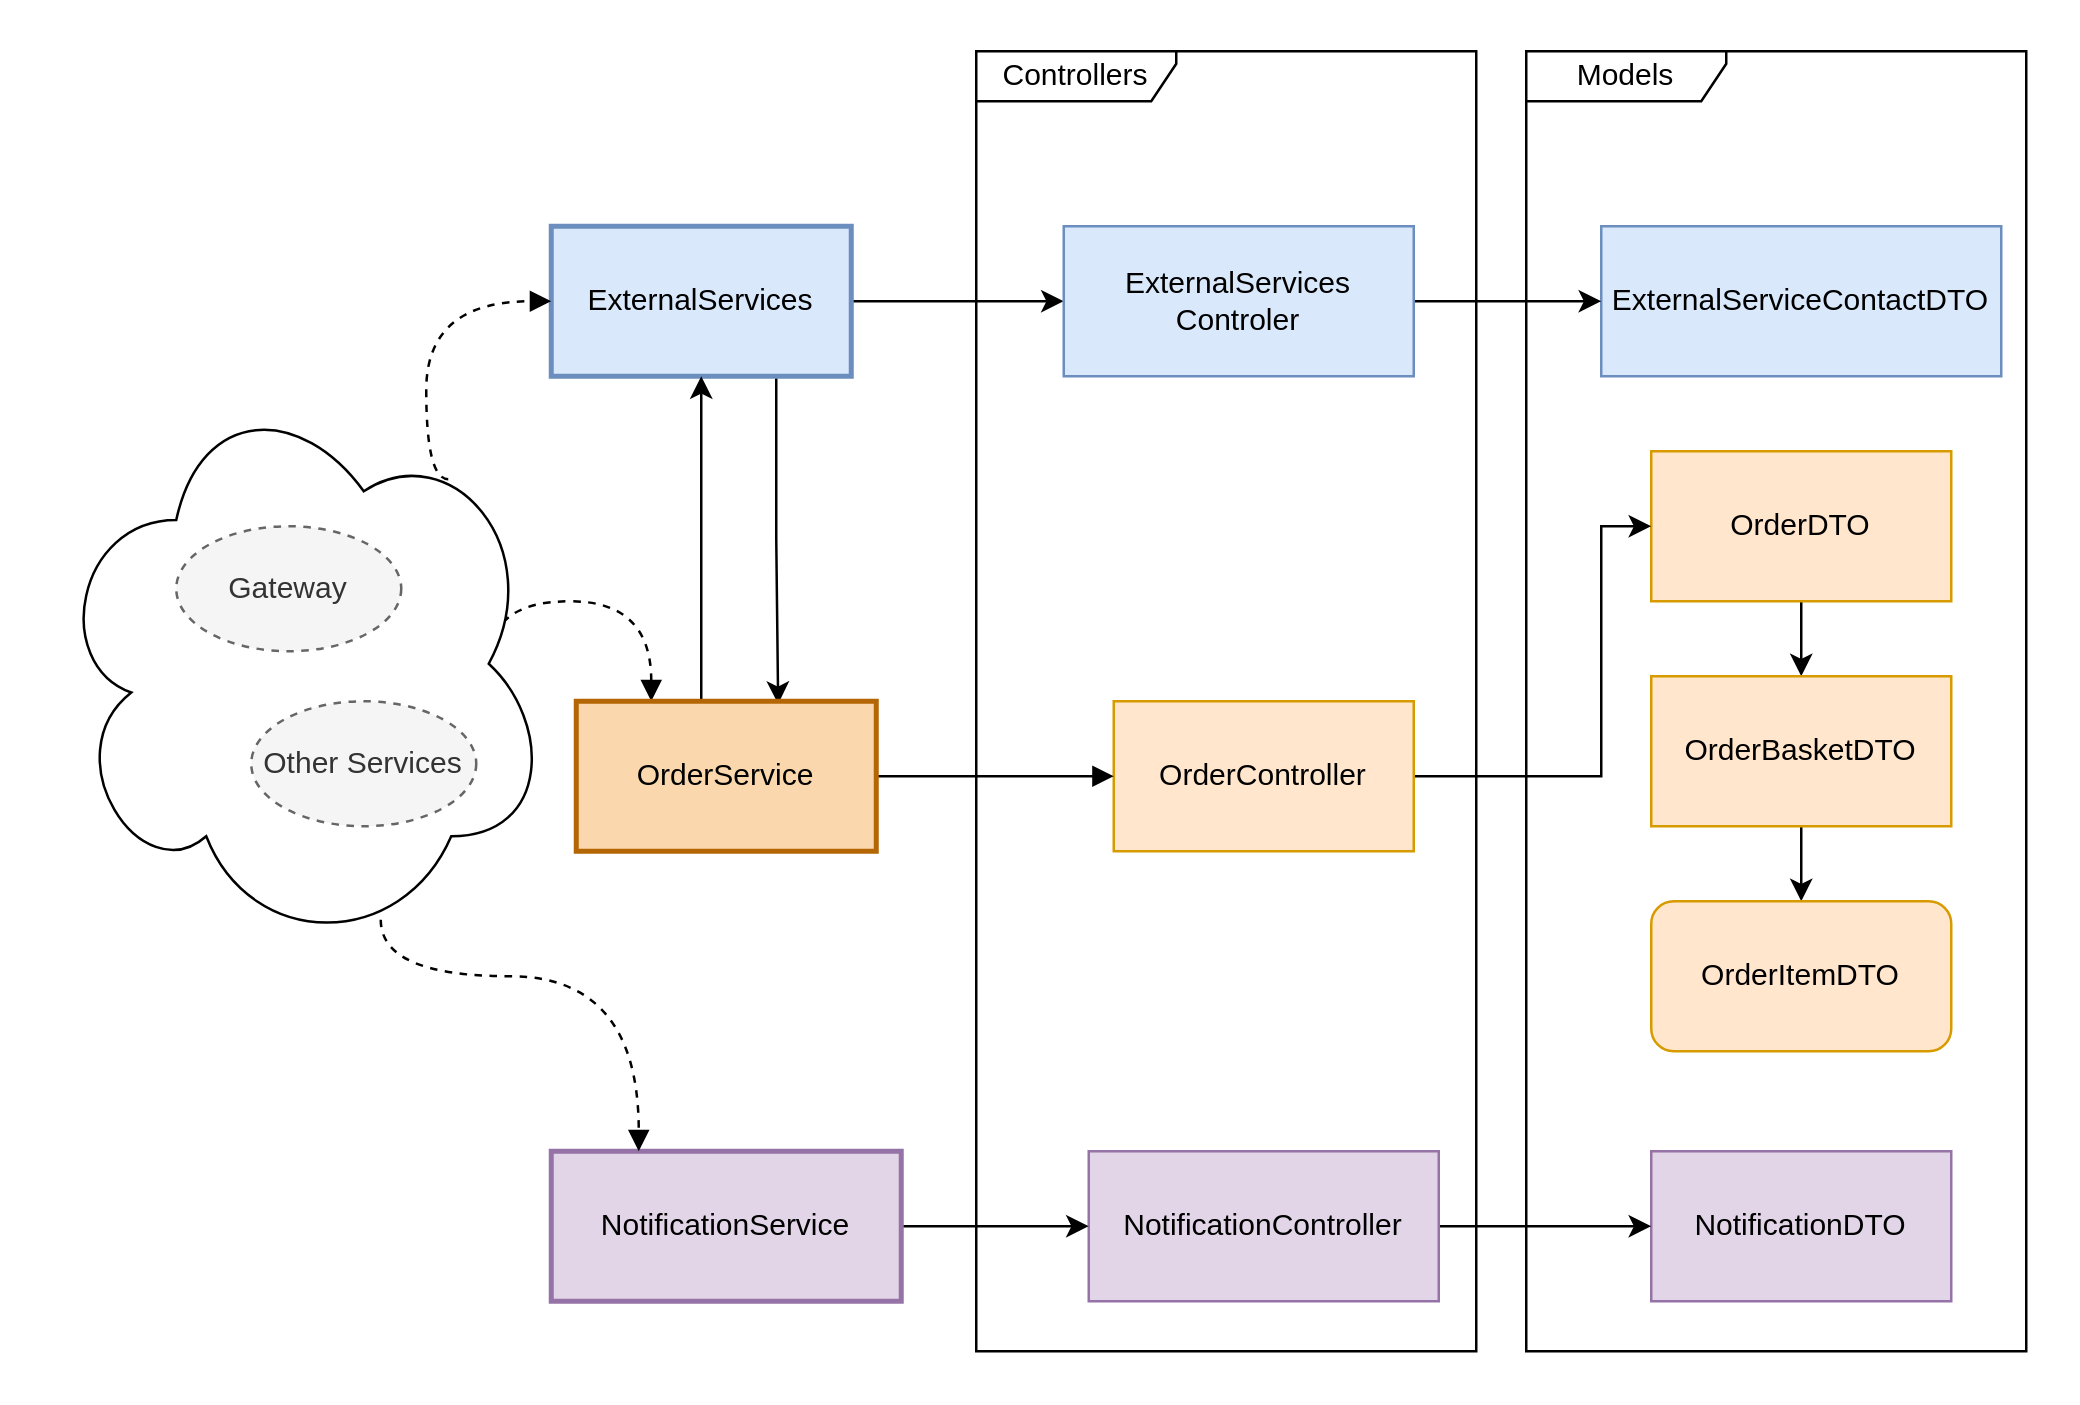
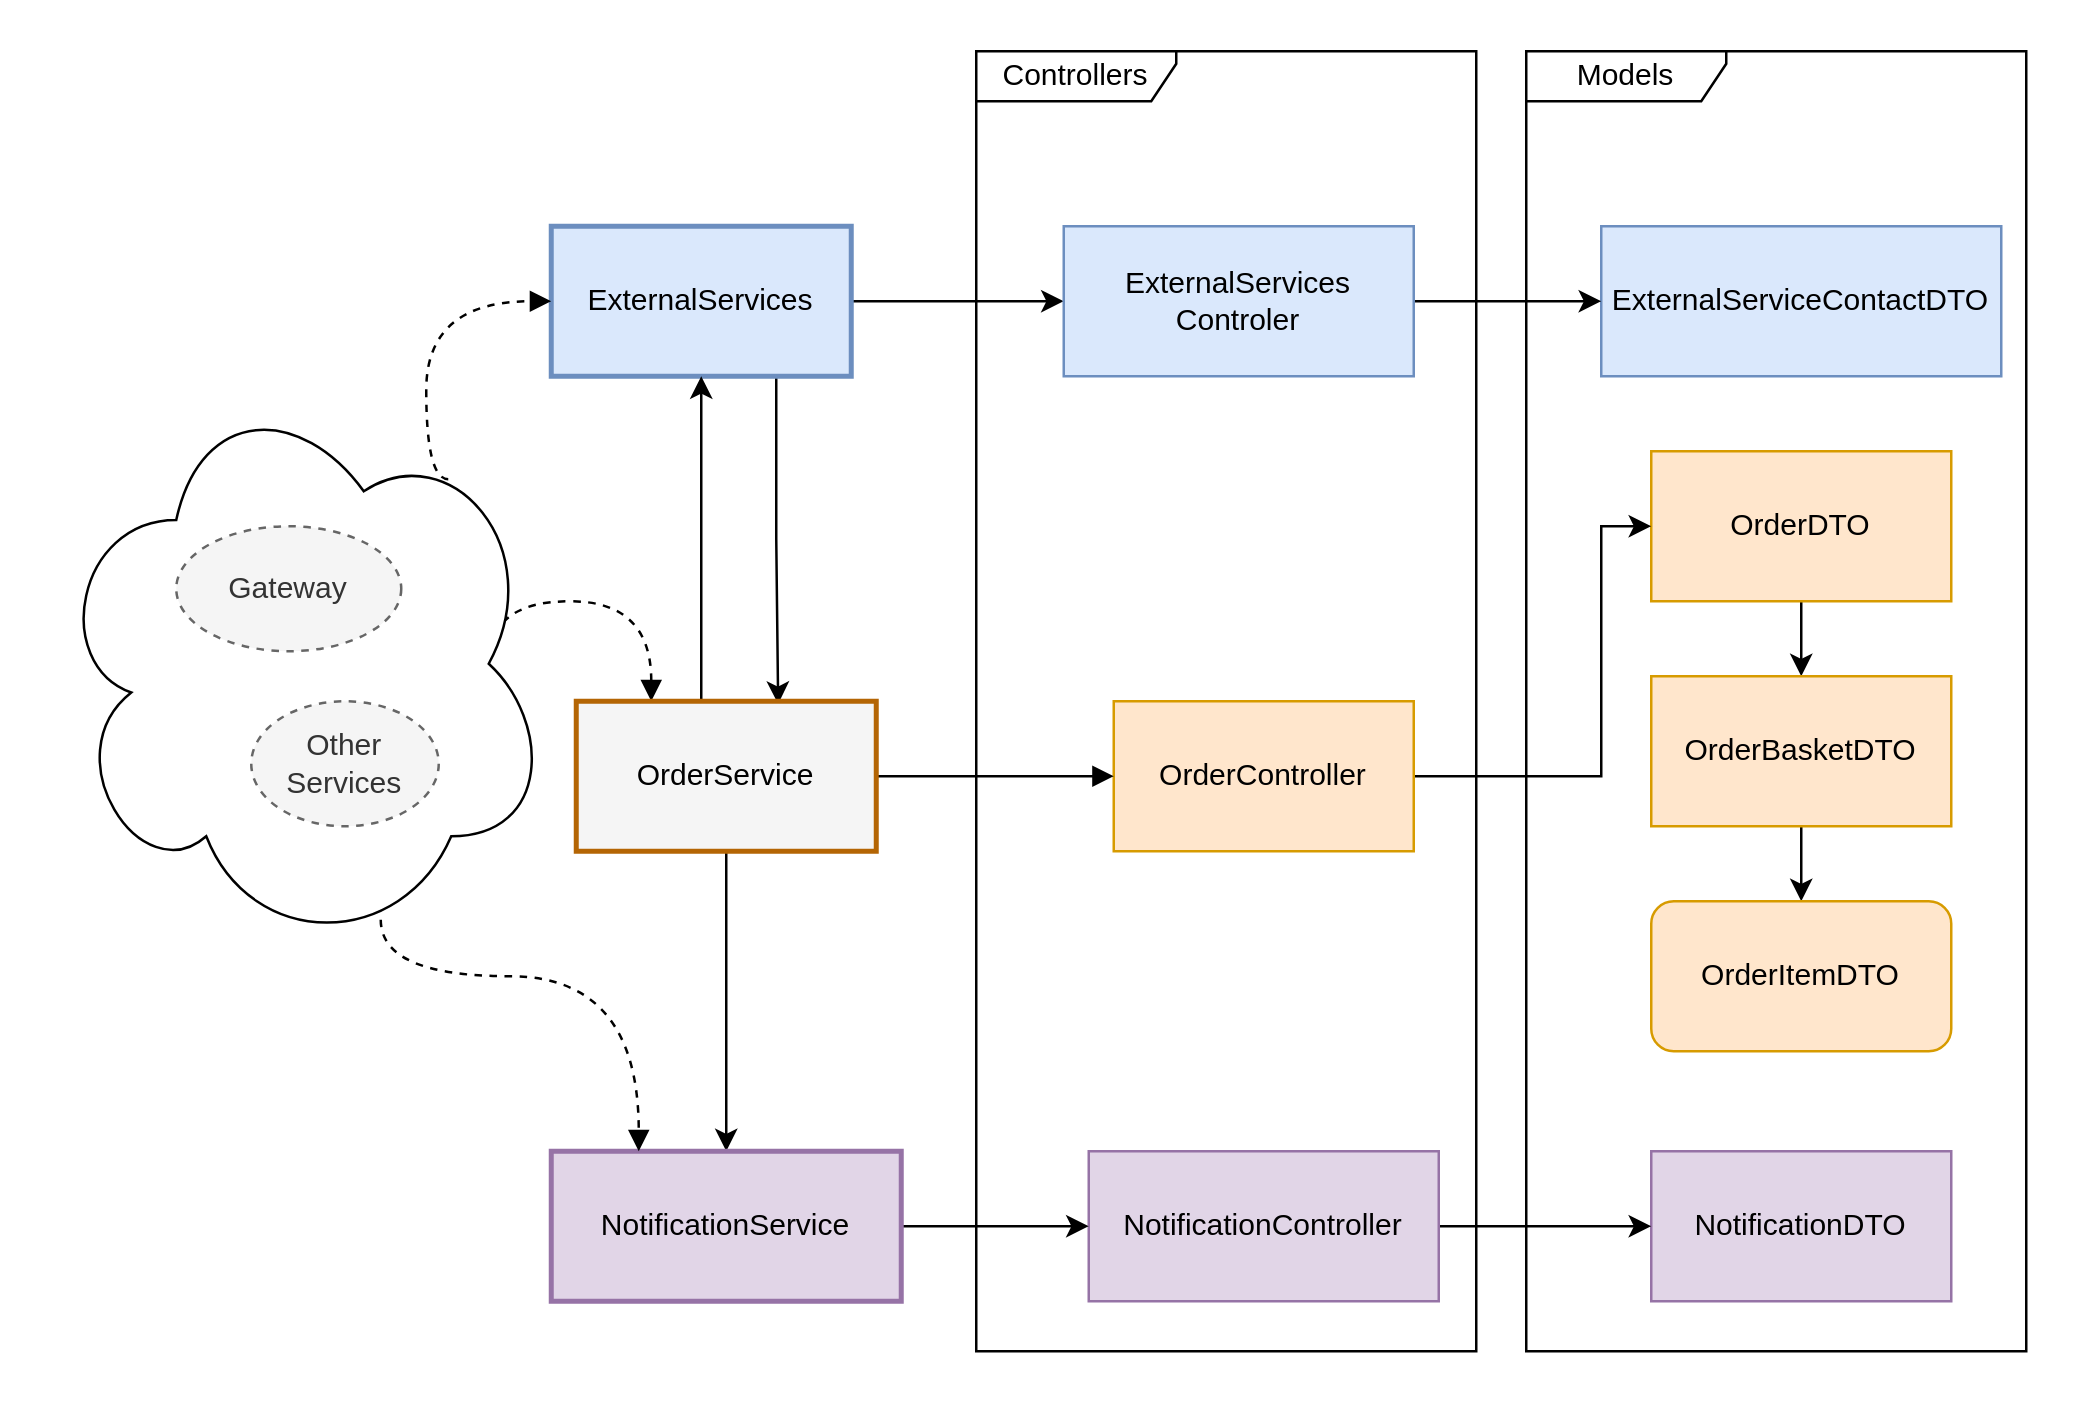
  <mxCell id="0" />
  <mxCell id="1" parent="0" />
  <mxCell id="2" style="edgeStyle=orthogonalEdgeStyle;rounded=0;orthogonalLoop=1;jettySize=auto;html=1;dashed=1;curved=1;endArrow=block;endFill=1;exitX=0.875;exitY=0.5;exitDx=0;exitDy=0;exitPerimeter=0;" parent="1" source="3" target="24" edge="1"><mxGeometry relative="1" as="geometry"><Array as="points"><mxPoint x="195" y="240" /><mxPoint x="260" y="240" /></Array></mxGeometry></mxCell>
  <mxCell id="3" value="" style="ellipse;shape=cloud;whiteSpace=wrap;html=1;" parent="1" vertex="1"><mxGeometry y="150" width="200" height="230" as="geometry" x="20" /></mxCell>
  <mxCell id="4" style="edgeStyle=orthogonalEdgeStyle;rounded=0;orthogonalLoop=1;jettySize=auto;html=1;exitX=1;exitY=0.5;exitDx=0;exitDy=0;entryX=0;entryY=0.5;entryDx=0;entryDy=0;" edge="1" parent="1" source="6" target="18"><mxGeometry relative="1" as="geometry" /></mxCell>
  <mxCell id="5" style="edgeStyle=orthogonalEdgeStyle;rounded=0;orthogonalLoop=1;jettySize=auto;html=1;exitX=0.75;exitY=1;exitDx=0;exitDy=0;entryX=0.673;entryY=0.018;entryDx=0;entryDy=0;entryPerimeter=0;" edge="1" parent="1" source="6" target="24"><mxGeometry relative="1" as="geometry"><mxPoint x="309.588" y="270" as="targetPoint" /></mxGeometry></mxCell>
  <mxCell id="6" value="ExternalServices" style="html=1;whiteSpace=wrap;fillColor=#dae8fc;strokeColor=#6c8ebf;strokeWidth=2;" parent="1" vertex="1"><mxGeometry x="220" y="90" width="120" height="60" as="geometry" /></mxCell>
  <mxCell id="7" style="edgeStyle=orthogonalEdgeStyle;rounded=0;orthogonalLoop=1;jettySize=auto;html=1;exitX=0.5;exitY=1;exitDx=0;exitDy=0;entryX=0.5;entryY=0;entryDx=0;entryDy=0;" edge="1" parent="1" source="8" target="26"><mxGeometry relative="1" as="geometry" /></mxCell>
  <mxCell id="8" value="OrderDTO" style="html=1;whiteSpace=wrap;fillColor=#ffe6cc;strokeColor=#d79b00;" parent="1" vertex="1"><mxGeometry x="660" y="180" width="120" height="60" as="geometry" /></mxCell>
  <mxCell id="9" value="ExternalServiceContactDTO" style="html=1;whiteSpace=wrap;fillColor=#dae8fc;strokeColor=#6c8ebf;" parent="1" vertex="1"><mxGeometry x="640" y="90" width="160" height="60" as="geometry" /></mxCell>
  <mxCell id="10" value="NotificationDTO" style="html=1;whiteSpace=wrap;fillColor=#e1d5e7;strokeColor=#9673a6;" parent="1" vertex="1"><mxGeometry x="660" y="460" width="120" height="60" as="geometry" /></mxCell>
  <mxCell id="11" value="Models" style="shape=umlFrame;whiteSpace=wrap;html=1;pointerEvents=0;width=80;height=20;" parent="1" vertex="1"><mxGeometry x="610" y="20" width="200" height="520" as="geometry" /></mxCell>
  <mxCell id="12" value="Controllers" style="shape=umlFrame;whiteSpace=wrap;html=1;pointerEvents=0;width=80;height=20;" parent="1" vertex="1"><mxGeometry x="390" y="20" width="200" height="520" as="geometry" /></mxCell>
  <mxCell id="13" style="edgeStyle=orthogonalEdgeStyle;rounded=0;orthogonalLoop=1;jettySize=auto;html=1;exitX=1;exitY=0.5;exitDx=0;exitDy=0;entryX=0;entryY=0.5;entryDx=0;entryDy=0;" edge="1" parent="1" source="14" target="8"><mxGeometry relative="1" as="geometry"><Array as="points"><mxPoint x="640" y="310" /><mxPoint x="640" y="210" /></Array></mxGeometry></mxCell>
  <mxCell id="14" value="OrderController" style="html=1;whiteSpace=wrap;fillColor=#ffe6cc;strokeColor=#d79b00;" parent="1" vertex="1"><mxGeometry x="445" y="280" width="120" height="60" as="geometry" /></mxCell>
  <mxCell id="15" style="edgeStyle=orthogonalEdgeStyle;rounded=0;orthogonalLoop=1;jettySize=auto;html=1;exitX=1;exitY=0.5;exitDx=0;exitDy=0;entryX=0;entryY=0.5;entryDx=0;entryDy=0;" edge="1" parent="1" source="16" target="10"><mxGeometry relative="1" as="geometry" /></mxCell>
  <mxCell id="16" value="NotificationController" style="html=1;whiteSpace=wrap;fillColor=#e1d5e7;strokeColor=#9673a6;" parent="1" vertex="1"><mxGeometry x="435" y="460" width="140" height="60" as="geometry" /></mxCell>
  <mxCell id="17" style="edgeStyle=orthogonalEdgeStyle;rounded=0;orthogonalLoop=1;jettySize=auto;html=1;exitX=1;exitY=0.5;exitDx=0;exitDy=0;entryX=0;entryY=0.5;entryDx=0;entryDy=0;" edge="1" parent="1" source="18" target="9"><mxGeometry relative="1" as="geometry" /></mxCell>
  <mxCell id="18" value="ExternalServices&lt;br&gt;Controler" style="html=1;whiteSpace=wrap;fillColor=#dae8fc;strokeColor=#6c8ebf;" parent="1" vertex="1"><mxGeometry x="425" y="90" width="140" height="60" as="geometry" /></mxCell>
  <mxCell id="19" value="Gateway" style="ellipse;whiteSpace=wrap;html=1;dashed=1;fillColor=#f5f5f5;fontColor=#333333;strokeColor=#666666;" parent="1" vertex="1"><mxGeometry x="70" y="210" width="90" height="50" as="geometry" /></mxCell>
- <mxCell id="20" value="Other Services" style="ellipse;whiteSpace=wrap;html=1;dashed=1;fillColor=#f5f5f5;fontColor=#333333;strokeColor=#666666;" parent="1" vertex="1"><mxGeometry x="100" y="280" width="90" height="50" as="geometry" /></mxCell>
+ <mxCell id="20" value="Other Services" style="ellipse;whiteSpace=wrap;html=1;dashed=1;fillColor=#f5f5f5;fontColor=#333333;strokeColor=#666666;" parent="1" vertex="1"><mxGeometry x="100" y="280" width="75" height="50" as="geometry" /></mxCell>
  <mxCell id="21" style="edgeStyle=orthogonalEdgeStyle;rounded=0;orthogonalLoop=1;jettySize=auto;html=1;endArrow=block;endFill=1;" parent="1" source="24" target="14" edge="1"><mxGeometry relative="1" as="geometry" /></mxCell>
  <mxCell id="22" style="edgeStyle=orthogonalEdgeStyle;rounded=0;orthogonalLoop=1;jettySize=auto;html=1;exitX=0.5;exitY=0;exitDx=0;exitDy=0;entryX=0.5;entryY=1;entryDx=0;entryDy=0;" edge="1" parent="1" source="24" target="6"><mxGeometry relative="1" as="geometry"><mxPoint x="292" y="140" as="targetPoint" /><Array as="points"><mxPoint x="280" y="280" /></Array></mxGeometry></mxCell>
- <mxCell id="24" value="OrderService" style="html=1;whiteSpace=wrap;fillColor=#fad7ac;strokeColor=#b46504;strokeWidth=2;" parent="1" vertex="1"><mxGeometry x="230" y="280" width="120" height="60" as="geometry" /></mxCell>
+ <mxCell id="23" style="edgeStyle=orthogonalEdgeStyle;rounded=0;orthogonalLoop=1;jettySize=auto;html=1;exitX=0.5;exitY=1;exitDx=0;exitDy=0;entryX=0.5;entryY=0;entryDx=0;entryDy=0;" edge="1" parent="1" source="24" target="29"><mxGeometry relative="1" as="geometry" /></mxCell>
+ <mxCell id="24" value="OrderService" style="html=1;whiteSpace=wrap;fillColor=#f5f5f5;strokeColor=#b46504;strokeWidth=2;" parent="1" vertex="1"><mxGeometry x="230" y="280" width="120" height="60" as="geometry" /></mxCell>
  <mxCell id="25" style="edgeStyle=orthogonalEdgeStyle;rounded=0;orthogonalLoop=1;jettySize=auto;html=1;exitX=0.5;exitY=1;exitDx=0;exitDy=0;" edge="1" parent="1" source="26" target="27"><mxGeometry relative="1" as="geometry" /></mxCell>
  <mxCell id="26" value="OrderBasketDTO" style="html=1;whiteSpace=wrap;fillColor=#ffe6cc;strokeColor=#d79b00;" vertex="1" parent="1"><mxGeometry x="660" y="270" width="120" height="60" as="geometry" /></mxCell>
  <mxCell id="27" value="OrderItemDTO" style="html=1;whiteSpace=wrap;fillColor=#ffe6cc;strokeColor=#d79b00;rounded=1;" vertex="1" parent="1"><mxGeometry x="660" y="360" width="120" height="60" as="geometry" /></mxCell>
  <mxCell id="28" style="edgeStyle=orthogonalEdgeStyle;rounded=0;orthogonalLoop=1;jettySize=auto;html=1;exitX=1;exitY=0.5;exitDx=0;exitDy=0;" edge="1" parent="1" source="29" target="16"><mxGeometry relative="1" as="geometry" /></mxCell>
  <mxCell id="29" value="NotificationService" style="html=1;whiteSpace=wrap;fillColor=#e1d5e7;strokeColor=#9673a6;strokeWidth=2;" vertex="1" parent="1"><mxGeometry x="220" y="460" width="140" height="60" as="geometry" /></mxCell>
  <mxCell id="30" style="edgeStyle=orthogonalEdgeStyle;rounded=0;orthogonalLoop=1;jettySize=auto;html=1;dashed=1;curved=1;endArrow=block;endFill=1;exitX=0.794;exitY=0.179;exitDx=0;exitDy=0;exitPerimeter=0;entryX=0;entryY=0.5;entryDx=0;entryDy=0;" edge="1" parent="1" source="3" target="6"><mxGeometry relative="1" as="geometry"><Array as="points"><mxPoint x="170" y="191" /><mxPoint x="170" y="120" /></Array><mxPoint x="205" y="344" as="sourcePoint" /><mxPoint x="270" y="350" as="targetPoint" /></mxGeometry></mxCell>
  <mxCell id="31" style="edgeStyle=orthogonalEdgeStyle;rounded=0;orthogonalLoop=1;jettySize=auto;html=1;dashed=1;curved=1;endArrow=block;endFill=1;exitX=0.659;exitY=0.945;exitDx=0;exitDy=0;exitPerimeter=0;entryX=0.25;entryY=0;entryDx=0;entryDy=0;" edge="1" parent="1" source="3" target="29"><mxGeometry relative="1" as="geometry"><Array as="points"><mxPoint x="152" y="390" /><mxPoint x="255" y="390" /></Array><mxPoint x="190" y="415" as="sourcePoint" /><mxPoint x="255" y="430" as="targetPoint" /></mxGeometry></mxCell>
